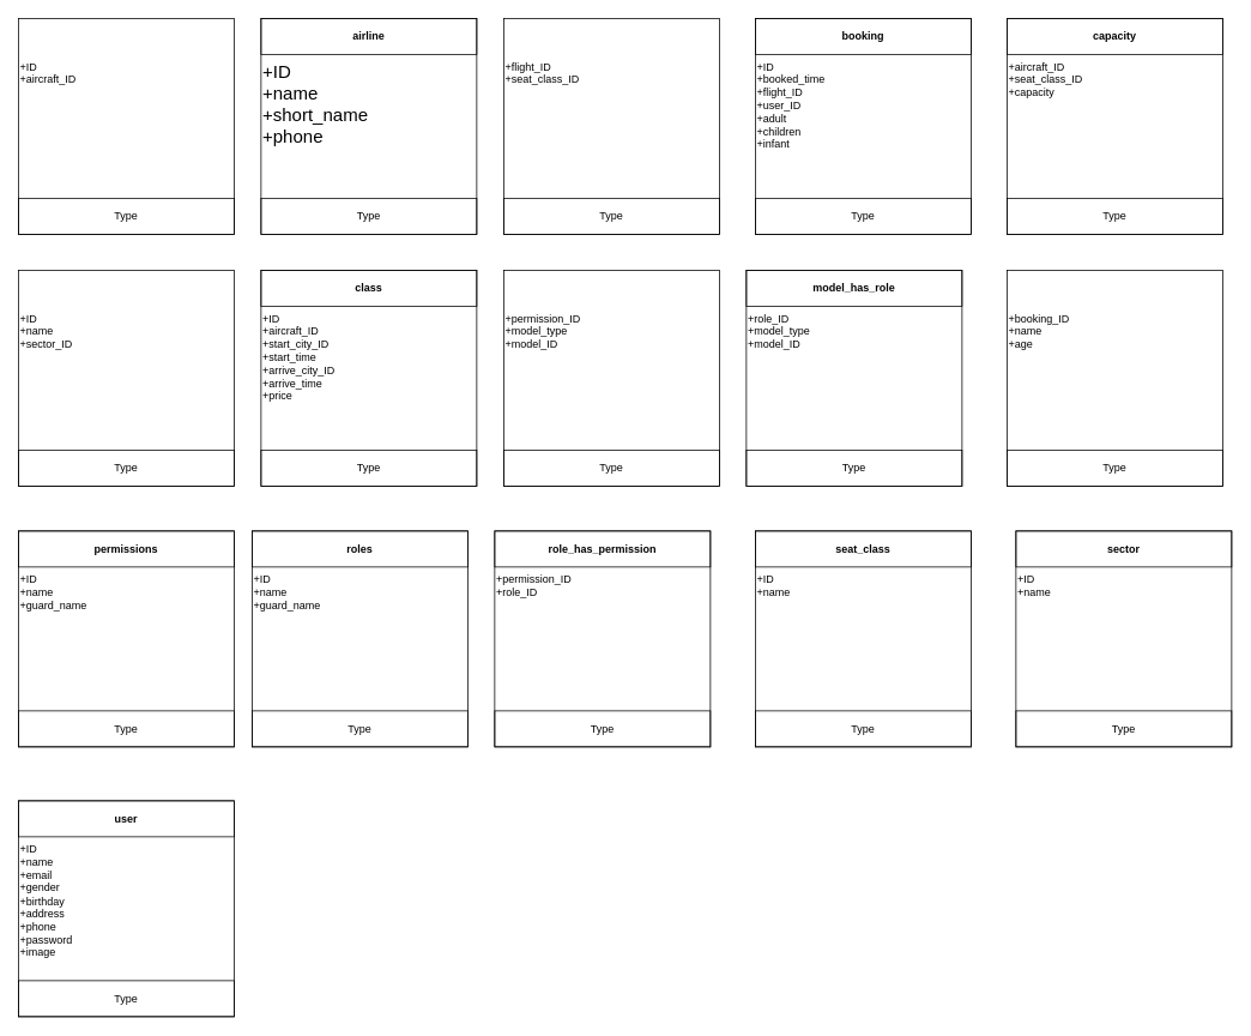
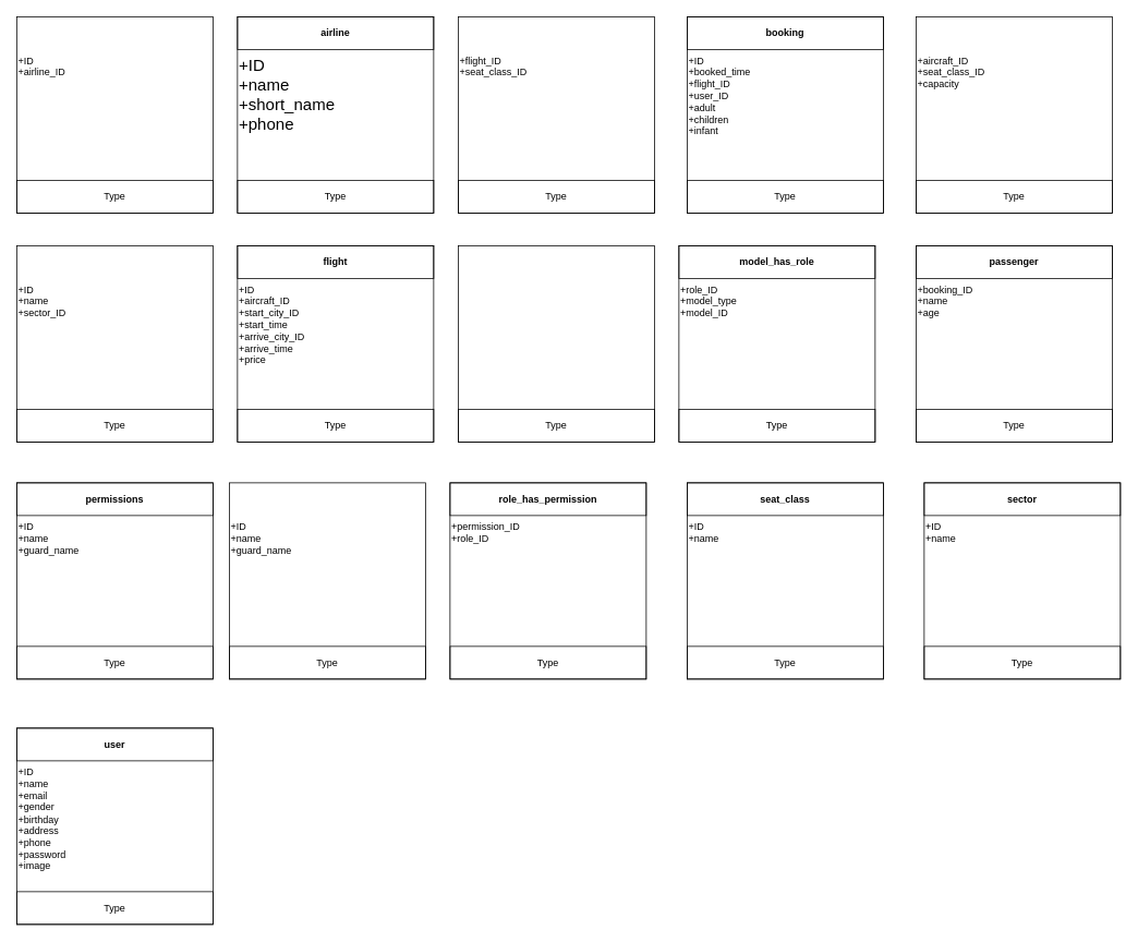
  <mxCell id="0" />
  <mxCell id="1" parent="0" />
  <mxCell id="2" value="" style="whiteSpace=wrap;html=1;aspect=fixed;" vertex="1" parent="1"><mxGeometry x="20" y="20" width="240" height="240" as="geometry" /></mxCell>
- <mxCell id="3" value="&lt;div&gt;+ID&lt;/div&gt;&lt;div&gt;+aircraft_ID&lt;br&gt;&lt;/div&gt;" style="text;html=1;strokeColor=none;fillColor=none;align=left;verticalAlign=top;whiteSpace=wrap;rounded=0;" vertex="1" parent="1"><mxGeometry x="20" y="60" width="240" height="160" as="geometry" /></mxCell>
+ <mxCell id="3" value="&lt;div&gt;+ID&lt;/div&gt;&lt;div&gt;+airline_ID&lt;br&gt;&lt;/div&gt;" style="text;html=1;strokeColor=none;fillColor=none;align=left;verticalAlign=top;whiteSpace=wrap;rounded=0;" vertex="1" parent="1"><mxGeometry x="20" y="60" width="240" height="160" as="geometry" /></mxCell>
  <mxCell id="4" value="&lt;div&gt;Type&lt;/div&gt;" style="text;html=1;fillColor=none;align=center;verticalAlign=middle;whiteSpace=wrap;rounded=0;strokeColor=#000000;" vertex="1" parent="1"><mxGeometry x="20" y="220" width="240" height="40" as="geometry" /></mxCell>
  <mxCell id="5" value="" style="whiteSpace=wrap;html=1;aspect=fixed;" vertex="1" parent="1"><mxGeometry x="1120" y="20" width="240" height="240" as="geometry" /></mxCell>
- <mxCell id="6" value="capacity" style="text;html=1;fillColor=none;align=center;verticalAlign=middle;whiteSpace=wrap;rounded=0;fontStyle=1;strokeColor=#000000;" vertex="1" parent="1"><mxGeometry x="1120" y="20" width="240" height="40" as="geometry" /></mxCell>
  <mxCell id="7" value="&lt;div&gt;+aircraft_ID&lt;/div&gt;&lt;div&gt;+seat_class_ID&lt;/div&gt;&lt;div&gt;+capacity&lt;br&gt;&lt;/div&gt;" style="text;html=1;strokeColor=none;fillColor=none;align=left;verticalAlign=top;whiteSpace=wrap;rounded=0;" vertex="1" parent="1"><mxGeometry x="1120" y="60" width="240" height="160" as="geometry" /></mxCell>
  <mxCell id="8" value="&lt;div&gt;Type&lt;/div&gt;" style="text;html=1;fillColor=none;align=center;verticalAlign=middle;whiteSpace=wrap;rounded=0;strokeColor=#000000;" vertex="1" parent="1"><mxGeometry x="1120" y="220" width="240" height="40" as="geometry" /></mxCell>
  <mxCell id="9" value="" style="whiteSpace=wrap;html=1;aspect=fixed;" vertex="1" parent="1"><mxGeometry x="830" y="300" width="240" height="240" as="geometry" /></mxCell>
  <mxCell id="10" value="model_has_role" style="text;html=1;fillColor=none;align=center;verticalAlign=middle;whiteSpace=wrap;rounded=0;fontStyle=1;strokeColor=#000000;" vertex="1" parent="1"><mxGeometry x="830" y="300" width="240" height="40" as="geometry" /></mxCell>
  <mxCell id="11" value="&lt;div&gt;+role_ID&lt;/div&gt;&lt;div&gt;+model_type&lt;/div&gt;&lt;div&gt;+model_ID&lt;br&gt;&lt;/div&gt;" style="text;html=1;strokeColor=none;fillColor=none;align=left;verticalAlign=top;whiteSpace=wrap;rounded=0;" vertex="1" parent="1"><mxGeometry x="830" y="340" width="240" height="160" as="geometry" /></mxCell>
  <mxCell id="12" value="&lt;div&gt;Type&lt;/div&gt;" style="text;html=1;fillColor=none;align=center;verticalAlign=middle;whiteSpace=wrap;rounded=0;strokeColor=#000000;" vertex="1" parent="1"><mxGeometry x="830" y="500" width="240" height="40" as="geometry" /></mxCell>
  <mxCell id="13" value="" style="whiteSpace=wrap;html=1;aspect=fixed;" vertex="1" parent="1"><mxGeometry x="840" y="20" width="240" height="240" as="geometry" /></mxCell>
  <mxCell id="14" value="booking" style="text;html=1;fillColor=none;align=center;verticalAlign=middle;whiteSpace=wrap;rounded=0;fontStyle=1;strokeColor=#000000;" vertex="1" parent="1"><mxGeometry x="840" y="20" width="240" height="40" as="geometry" /></mxCell>
  <mxCell id="15" value="&lt;div&gt;+ID&lt;/div&gt;&lt;div&gt;+booked_time&lt;/div&gt;&lt;div&gt;+flight_ID&lt;/div&gt;&lt;div&gt;+user_ID&lt;/div&gt;&lt;div&gt;+adult&lt;/div&gt;&lt;div&gt;+children&lt;/div&gt;&lt;div&gt;+infant&lt;br&gt;&lt;/div&gt;" style="text;html=1;strokeColor=none;fillColor=none;align=left;verticalAlign=top;whiteSpace=wrap;rounded=0;" vertex="1" parent="1"><mxGeometry x="840" y="60" width="240" height="160" as="geometry" /></mxCell>
  <mxCell id="16" value="&lt;div&gt;Type&lt;/div&gt;" style="text;html=1;fillColor=none;align=center;verticalAlign=middle;whiteSpace=wrap;rounded=0;strokeColor=#000000;" vertex="1" parent="1"><mxGeometry x="840" y="220" width="240" height="40" as="geometry" /></mxCell>
  <mxCell id="17" value="" style="whiteSpace=wrap;html=1;aspect=fixed;" vertex="1" parent="1"><mxGeometry x="560" y="20" width="240" height="240" as="geometry" /></mxCell>
  <mxCell id="18" value="&lt;div&gt;+flight_ID&lt;/div&gt;&lt;div&gt;+seat_class_ID&lt;br&gt;&lt;/div&gt;" style="text;html=1;strokeColor=none;fillColor=none;align=left;verticalAlign=top;whiteSpace=wrap;rounded=0;" vertex="1" parent="1"><mxGeometry x="560" y="60" width="240" height="160" as="geometry" /></mxCell>
  <mxCell id="19" value="&lt;div&gt;Type&lt;/div&gt;" style="text;html=1;fillColor=none;align=center;verticalAlign=middle;whiteSpace=wrap;rounded=0;strokeColor=#000000;" vertex="1" parent="1"><mxGeometry x="560" y="220" width="240" height="40" as="geometry" /></mxCell>
  <mxCell id="20" value="" style="whiteSpace=wrap;html=1;aspect=fixed;" vertex="1" parent="1"><mxGeometry x="290" y="20" width="240" height="240" as="geometry" /></mxCell>
  <mxCell id="21" value="airline" style="text;html=1;fillColor=none;align=center;verticalAlign=middle;whiteSpace=wrap;rounded=0;fontStyle=1;strokeColor=#000000;" vertex="1" parent="1"><mxGeometry x="290" y="20" width="240" height="40" as="geometry" /></mxCell>
  <mxCell id="22" value="&lt;div style=&quot;font-size: 20px;&quot;&gt;+ID&lt;/div&gt;&lt;div style=&quot;font-size: 20px;&quot;&gt;+name&lt;/div&gt;&lt;div style=&quot;font-size: 20px;&quot;&gt;+short_name&lt;/div&gt;&lt;div style=&quot;font-size: 20px;&quot;&gt;+phone&lt;br style=&quot;font-size: 20px;&quot;&gt;&lt;/div&gt;" style="text;html=1;strokeColor=none;fillColor=none;align=left;verticalAlign=top;whiteSpace=wrap;rounded=0;fontSize=20;" vertex="1" parent="1"><mxGeometry x="290" y="60" width="240" height="160" as="geometry" /></mxCell>
  <mxCell id="23" value="&lt;div&gt;Type&lt;/div&gt;" style="text;html=1;fillColor=none;align=center;verticalAlign=middle;whiteSpace=wrap;rounded=0;strokeColor=#000000;" vertex="1" parent="1"><mxGeometry x="290" y="220" width="240" height="40" as="geometry" /></mxCell>
  <mxCell id="24" value="" style="whiteSpace=wrap;html=1;aspect=fixed;" vertex="1" parent="1"><mxGeometry x="20" y="300" width="240" height="240" as="geometry" /></mxCell>
  <mxCell id="25" value="&lt;div&gt;+ID&lt;/div&gt;&lt;div&gt;+name&lt;/div&gt;&lt;div&gt;+sector_ID&lt;br&gt;&lt;/div&gt;" style="text;html=1;strokeColor=none;fillColor=none;align=left;verticalAlign=top;whiteSpace=wrap;rounded=0;" vertex="1" parent="1"><mxGeometry x="20" y="340" width="240" height="160" as="geometry" /></mxCell>
  <mxCell id="26" value="&lt;div&gt;Type&lt;/div&gt;" style="text;html=1;fillColor=none;align=center;verticalAlign=middle;whiteSpace=wrap;rounded=0;strokeColor=#000000;" vertex="1" parent="1"><mxGeometry x="20" y="500" width="240" height="40" as="geometry" /></mxCell>
  <mxCell id="27" value="" style="whiteSpace=wrap;html=1;aspect=fixed;" vertex="1" parent="1"><mxGeometry x="290" y="300" width="240" height="240" as="geometry" /></mxCell>
- <mxCell id="28" value="class" style="text;html=1;fillColor=none;align=center;verticalAlign=middle;whiteSpace=wrap;rounded=0;fontStyle=1;strokeColor=#000000;" vertex="1" parent="1"><mxGeometry x="290" y="300" width="240" height="40" as="geometry" /></mxCell>
+ <mxCell id="28" value="flight" style="text;html=1;fillColor=none;align=center;verticalAlign=middle;whiteSpace=wrap;rounded=0;fontStyle=1;strokeColor=#000000;" vertex="1" parent="1"><mxGeometry x="290" y="300" width="240" height="40" as="geometry" /></mxCell>
  <mxCell id="29" value="&lt;div&gt;+ID&lt;/div&gt;&lt;div&gt;+aircraft_ID&lt;/div&gt;&lt;div&gt;+start_city_ID&lt;/div&gt;&lt;div&gt;+start_time&lt;/div&gt;&lt;div&gt;+arrive_city_ID&lt;/div&gt;&lt;div&gt;+arrive_time&lt;/div&gt;&lt;div&gt;+price&lt;br&gt;&lt;/div&gt;" style="text;html=1;strokeColor=none;fillColor=none;align=left;verticalAlign=top;whiteSpace=wrap;rounded=0;" vertex="1" parent="1"><mxGeometry x="290" y="340" width="240" height="160" as="geometry" /></mxCell>
  <mxCell id="30" value="&lt;div&gt;Type&lt;/div&gt;" style="text;html=1;fillColor=none;align=center;verticalAlign=middle;whiteSpace=wrap;rounded=0;strokeColor=#000000;" vertex="1" parent="1"><mxGeometry x="290" y="500" width="240" height="40" as="geometry" /></mxCell>
  <mxCell id="31" value="" style="whiteSpace=wrap;html=1;aspect=fixed;" vertex="1" parent="1"><mxGeometry x="560" y="300" width="240" height="240" as="geometry" /></mxCell>
- <mxCell id="32" value="&lt;div&gt;+permission_ID&lt;/div&gt;&lt;div&gt;+model_type&lt;/div&gt;&lt;div&gt;+model_ID&lt;br&gt;&lt;/div&gt;" style="text;html=1;strokeColor=none;fillColor=none;align=left;verticalAlign=top;whiteSpace=wrap;rounded=0;" vertex="1" parent="1"><mxGeometry x="560" y="340" width="240" height="160" as="geometry" /></mxCell>
  <mxCell id="33" value="&lt;div&gt;Type&lt;/div&gt;" style="text;html=1;fillColor=none;align=center;verticalAlign=middle;whiteSpace=wrap;rounded=0;strokeColor=#000000;" vertex="1" parent="1"><mxGeometry x="560" y="500" width="240" height="40" as="geometry" /></mxCell>
  <mxCell id="34" value="" style="whiteSpace=wrap;html=1;aspect=fixed;" vertex="1" parent="1"><mxGeometry x="1120" y="300" width="240" height="240" as="geometry" /></mxCell>
+ <mxCell id="35" value="passenger" style="text;html=1;fillColor=none;align=center;verticalAlign=middle;whiteSpace=wrap;rounded=0;fontStyle=1;strokeColor=#000000;" vertex="1" parent="1"><mxGeometry x="1120" y="300" width="240" height="40" as="geometry" /></mxCell>
  <mxCell id="36" value="&lt;div&gt;+booking_ID&lt;/div&gt;&lt;div&gt;+name&lt;/div&gt;&lt;div&gt;+age&lt;/div&gt;" style="text;html=1;strokeColor=none;fillColor=none;align=left;verticalAlign=top;whiteSpace=wrap;rounded=0;" vertex="1" parent="1"><mxGeometry x="1120" y="340" width="240" height="160" as="geometry" /></mxCell>
  <mxCell id="37" value="&lt;div&gt;Type&lt;/div&gt;" style="text;html=1;fillColor=none;align=center;verticalAlign=middle;whiteSpace=wrap;rounded=0;strokeColor=#000000;" vertex="1" parent="1"><mxGeometry x="1120" y="500" width="240" height="40" as="geometry" /></mxCell>
  <mxCell id="38" value="" style="whiteSpace=wrap;html=1;aspect=fixed;" vertex="1" parent="1"><mxGeometry x="20" y="590" width="240" height="240" as="geometry" /></mxCell>
  <mxCell id="39" value="permissions" style="text;html=1;fillColor=none;align=center;verticalAlign=middle;whiteSpace=wrap;rounded=0;fontStyle=1;strokeColor=#000000;" vertex="1" parent="1"><mxGeometry x="20" y="590" width="240" height="40" as="geometry" /></mxCell>
  <mxCell id="40" value="&lt;div&gt;+ID&lt;/div&gt;&lt;div&gt;+name&lt;/div&gt;&lt;div&gt;+guard_name&lt;/div&gt;" style="text;html=1;strokeColor=none;fillColor=none;align=left;verticalAlign=top;whiteSpace=wrap;rounded=0;" vertex="1" parent="1"><mxGeometry x="20" y="630" width="240" height="160" as="geometry" /></mxCell>
  <mxCell id="41" value="&lt;div&gt;Type&lt;/div&gt;" style="text;html=1;fillColor=none;align=center;verticalAlign=middle;whiteSpace=wrap;rounded=0;strokeColor=#000000;" vertex="1" parent="1"><mxGeometry x="20" y="790" width="240" height="40" as="geometry" /></mxCell>
  <mxCell id="42" value="" style="whiteSpace=wrap;html=1;aspect=fixed;" vertex="1" parent="1"><mxGeometry x="280" y="590" width="240" height="240" as="geometry" /></mxCell>
- <mxCell id="43" value="roles" style="text;html=1;fillColor=none;align=center;verticalAlign=middle;whiteSpace=wrap;rounded=0;fontStyle=1;strokeColor=#000000;" vertex="1" parent="1"><mxGeometry x="280" y="590" width="240" height="40" as="geometry" /></mxCell>
  <mxCell id="44" value="&lt;div&gt;+ID&lt;/div&gt;&lt;div&gt;+name&lt;/div&gt;&lt;div&gt;+guard_name&lt;br&gt;&lt;/div&gt;" style="text;html=1;strokeColor=none;fillColor=none;align=left;verticalAlign=top;whiteSpace=wrap;rounded=0;" vertex="1" parent="1"><mxGeometry x="280" y="630" width="240" height="160" as="geometry" /></mxCell>
  <mxCell id="45" value="&lt;div&gt;Type&lt;/div&gt;" style="text;html=1;fillColor=none;align=center;verticalAlign=middle;whiteSpace=wrap;rounded=0;strokeColor=#000000;" vertex="1" parent="1"><mxGeometry x="280" y="790" width="240" height="40" as="geometry" /></mxCell>
  <mxCell id="46" value="" style="whiteSpace=wrap;html=1;aspect=fixed;" vertex="1" parent="1"><mxGeometry x="550" y="590" width="240" height="240" as="geometry" /></mxCell>
  <mxCell id="47" value="role_has_permission" style="text;html=1;fillColor=none;align=center;verticalAlign=middle;whiteSpace=wrap;rounded=0;fontStyle=1;strokeColor=#000000;" vertex="1" parent="1"><mxGeometry x="550" y="590" width="240" height="40" as="geometry" /></mxCell>
  <mxCell id="48" value="&lt;div&gt;+permission_ID&lt;/div&gt;&lt;div&gt;+role_ID&lt;br&gt;&lt;/div&gt;" style="text;html=1;strokeColor=none;fillColor=none;align=left;verticalAlign=top;whiteSpace=wrap;rounded=0;" vertex="1" parent="1"><mxGeometry x="550" y="630" width="240" height="160" as="geometry" /></mxCell>
  <mxCell id="49" value="&lt;div&gt;Type&lt;/div&gt;" style="text;html=1;fillColor=none;align=center;verticalAlign=middle;whiteSpace=wrap;rounded=0;strokeColor=#000000;" vertex="1" parent="1"><mxGeometry x="550" y="790" width="240" height="40" as="geometry" /></mxCell>
  <mxCell id="50" value="" style="whiteSpace=wrap;html=1;aspect=fixed;" vertex="1" parent="1"><mxGeometry x="840" y="590" width="240" height="240" as="geometry" /></mxCell>
  <mxCell id="51" value="seat_class" style="text;html=1;fillColor=none;align=center;verticalAlign=middle;whiteSpace=wrap;rounded=0;fontStyle=1;strokeColor=#000000;" vertex="1" parent="1"><mxGeometry x="840" y="590" width="240" height="40" as="geometry" /></mxCell>
  <mxCell id="52" value="&lt;div&gt;+ID&lt;/div&gt;&lt;div&gt;+name&lt;br&gt;&lt;/div&gt;" style="text;html=1;strokeColor=none;fillColor=none;align=left;verticalAlign=top;whiteSpace=wrap;rounded=0;" vertex="1" parent="1"><mxGeometry x="840" y="630" width="240" height="160" as="geometry" /></mxCell>
  <mxCell id="53" value="&lt;div&gt;Type&lt;/div&gt;" style="text;html=1;fillColor=none;align=center;verticalAlign=middle;whiteSpace=wrap;rounded=0;strokeColor=#000000;" vertex="1" parent="1"><mxGeometry x="840" y="790" width="240" height="40" as="geometry" /></mxCell>
  <mxCell id="54" value="" style="whiteSpace=wrap;html=1;aspect=fixed;" vertex="1" parent="1"><mxGeometry x="1130" y="590" width="240" height="240" as="geometry" /></mxCell>
  <mxCell id="55" value="sector" style="text;html=1;fillColor=none;align=center;verticalAlign=middle;whiteSpace=wrap;rounded=0;fontStyle=1;strokeColor=#000000;" vertex="1" parent="1"><mxGeometry x="1130" y="590" width="240" height="40" as="geometry" /></mxCell>
  <mxCell id="56" value="&lt;div&gt;+ID&lt;/div&gt;&lt;div&gt;+name&lt;br&gt;&lt;/div&gt;" style="text;html=1;strokeColor=none;fillColor=none;align=left;verticalAlign=top;whiteSpace=wrap;rounded=0;" vertex="1" parent="1"><mxGeometry x="1130" y="630" width="240" height="160" as="geometry" /></mxCell>
  <mxCell id="57" value="&lt;div&gt;Type&lt;/div&gt;" style="text;html=1;fillColor=none;align=center;verticalAlign=middle;whiteSpace=wrap;rounded=0;strokeColor=#000000;" vertex="1" parent="1"><mxGeometry x="1130" y="790" width="240" height="40" as="geometry" /></mxCell>
  <mxCell id="58" value="" style="whiteSpace=wrap;html=1;aspect=fixed;" vertex="1" parent="1"><mxGeometry x="20" y="890" width="240" height="240" as="geometry" /></mxCell>
  <mxCell id="59" value="user" style="text;html=1;fillColor=none;align=center;verticalAlign=middle;whiteSpace=wrap;rounded=0;fontStyle=1;strokeColor=#000000;" vertex="1" parent="1"><mxGeometry x="20" y="890" width="240" height="40" as="geometry" /></mxCell>
  <mxCell id="60" value="&lt;div&gt;+ID&lt;/div&gt;&lt;div&gt;+name&lt;/div&gt;&lt;div&gt;+email&lt;/div&gt;&lt;div&gt;+gender&lt;/div&gt;&lt;div&gt;+birthday&lt;/div&gt;&lt;div&gt;+address&lt;/div&gt;&lt;div&gt;+phone&lt;/div&gt;&lt;div&gt;+password&lt;/div&gt;&lt;div&gt;+image&lt;br&gt;&lt;/div&gt;" style="text;html=1;strokeColor=none;fillColor=none;align=left;verticalAlign=top;whiteSpace=wrap;rounded=0;" vertex="1" parent="1"><mxGeometry x="20" y="930" width="240" height="160" as="geometry" /></mxCell>
  <mxCell id="61" value="&lt;div&gt;Type&lt;/div&gt;" style="text;html=1;fillColor=none;align=center;verticalAlign=middle;whiteSpace=wrap;rounded=0;strokeColor=#000000;" vertex="1" parent="1"><mxGeometry x="20" y="1090" width="240" height="40" as="geometry" /></mxCell>
